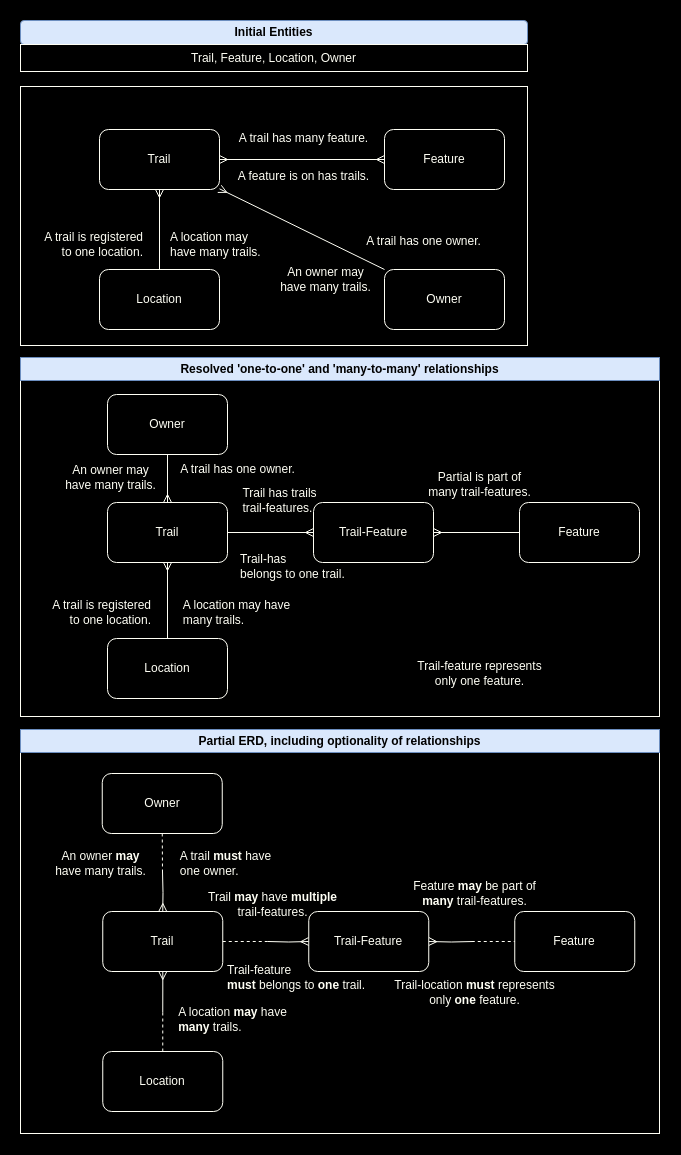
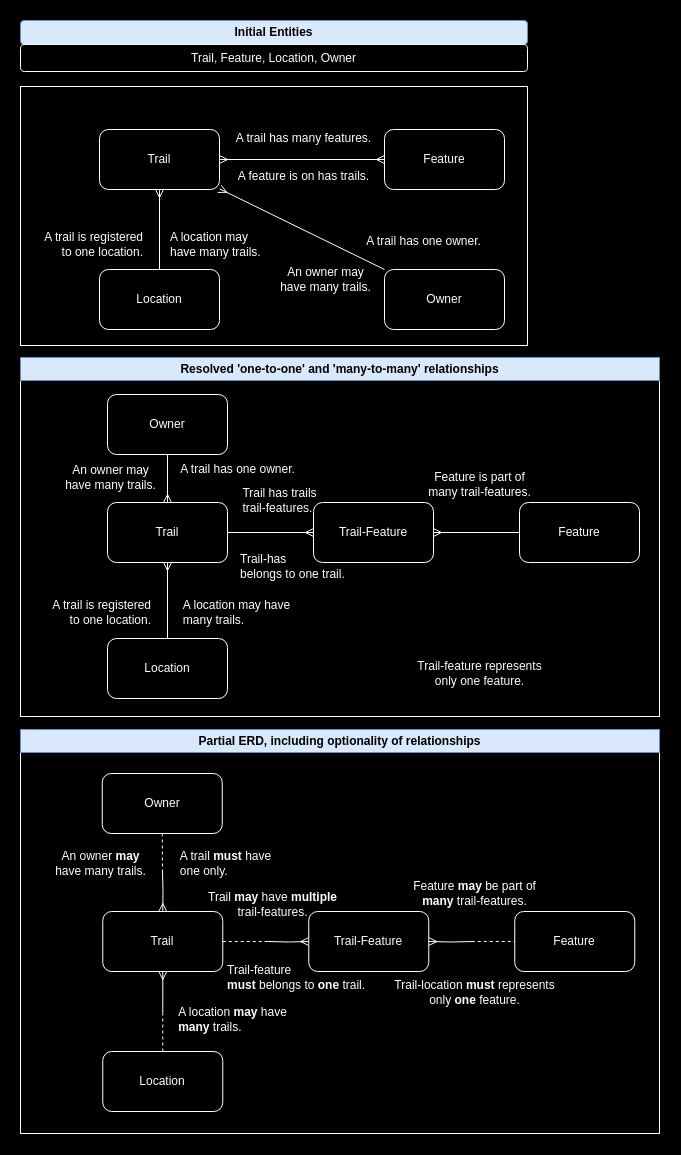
  <mxCell id="0" />
  <mxCell id="1" parent="0" />
  <mxCell id="2" value="" style="rounded=0;whiteSpace=wrap;html=1;fillColor=none;strokeColor=#FFFFF5;" parent="1" vertex="1"><mxGeometry x="20" y="86" width="507" height="259" as="geometry" /></mxCell>
  <mxCell id="3" value="" style="rounded=0;whiteSpace=wrap;html=1;fillColor=none;strokeColor=#FFFFF5;" parent="1" vertex="1"><mxGeometry x="20" y="357" width="639" height="359" as="geometry" /></mxCell>
  <mxCell id="4" style="edgeStyle=orthogonalEdgeStyle;rounded=0;orthogonalLoop=1;jettySize=auto;html=1;entryX=0.5;entryY=0;entryDx=0;entryDy=0;startArrow=ERmany;startFill=0;endArrow=none;endFill=0;strokeColor=#FFFFF5;" parent="1" source="7" target="9" edge="1"><mxGeometry relative="1" as="geometry" /></mxCell>
  <mxCell id="5" style="edgeStyle=orthogonalEdgeStyle;rounded=0;orthogonalLoop=1;jettySize=auto;html=1;entryX=0;entryY=0.5;entryDx=0;entryDy=0;endArrow=ERmany;endFill=0;startArrow=ERmany;startFill=0;strokeColor=#FFFFF5;" parent="1" source="7" target="8" edge="1"><mxGeometry relative="1" as="geometry" /></mxCell>
  <mxCell id="6" style="rounded=0;orthogonalLoop=1;jettySize=auto;html=1;entryX=0;entryY=0;entryDx=0;entryDy=0;strokeColor=#FFFFF5;endArrow=none;endFill=0;startArrow=ERmany;startFill=0;" parent="1" source="7" target="47" edge="1"><mxGeometry relative="1" as="geometry" /></mxCell>
  <mxCell id="7" value="Trail" style="rounded=1;whiteSpace=wrap;html=1;strokeColor=#FFFFF5;fillColor=#000000;fontColor=#FFFFF5;" parent="1" vertex="1"><mxGeometry x="99" y="129" width="120" height="60" as="geometry" /></mxCell>
  <mxCell id="8" value="&lt;div&gt;Feature&lt;/div&gt;" style="rounded=1;whiteSpace=wrap;html=1;strokeColor=#FFFFF5;fillColor=#000000;fontColor=#FFFFF5;" parent="1" vertex="1"><mxGeometry x="384" y="129" width="120" height="60" as="geometry" /></mxCell>
  <mxCell id="9" value="Location" style="rounded=1;whiteSpace=wrap;html=1;strokeColor=#FFFFF5;fillColor=#000000;fontColor=#FFFFF5;" parent="1" vertex="1"><mxGeometry x="99" y="269" width="120" height="60" as="geometry" /></mxCell>
- <mxCell id="10" value="&lt;font color=&quot;#fffff5&quot;&gt;A trail has many feature.&lt;/font&gt;" style="text;html=1;align=center;verticalAlign=middle;resizable=0;points=[];autosize=1;strokeColor=none;fillColor=none;" parent="1" vertex="1"><mxGeometry x="225" y="125" width="156" height="26" as="geometry" /></mxCell>
+ <mxCell id="10" value="&lt;font color=&quot;#fffff5&quot;&gt;A trail has many features.&lt;/font&gt;" style="text;html=1;align=center;verticalAlign=middle;resizable=0;points=[];autosize=1;strokeColor=none;fillColor=none;" parent="1" vertex="1"><mxGeometry x="225" y="125" width="156" height="26" as="geometry" /></mxCell>
  <mxCell id="11" value="&lt;font color=&quot;#fffff5&quot;&gt;A feature is on has trails.&lt;br&gt;&lt;/font&gt;" style="text;html=1;align=center;verticalAlign=middle;resizable=0;points=[];autosize=1;strokeColor=none;fillColor=none;" parent="1" vertex="1"><mxGeometry x="222" y="163" width="162" height="26" as="geometry" /></mxCell>
  <mxCell id="12" value="&lt;font color=&quot;#fffff5&quot;&gt;A trail is registered&lt;br&gt;to one &lt;/font&gt;&lt;font color=&quot;#fffff5&quot;&gt;location.&lt;/font&gt;" style="text;html=1;align=right;verticalAlign=middle;resizable=0;points=[];autosize=1;strokeColor=none;fillColor=none;" parent="1" vertex="1"><mxGeometry x="24" y="223" width="120" height="41" as="geometry" /></mxCell>
  <mxCell id="13" value="&lt;font color=&quot;#fffff5&quot;&gt;A location may&lt;br&gt;have &lt;/font&gt;&lt;font color=&quot;#fffff5&quot;&gt;many trails.&lt;/font&gt;" style="text;html=1;align=left;verticalAlign=middle;resizable=0;points=[];autosize=1;strokeColor=none;fillColor=none;" parent="1" vertex="1"><mxGeometry x="168" y="223" width="110" height="41" as="geometry" /></mxCell>
  <mxCell id="14" value="&lt;b&gt;Initial Entities&lt;/b&gt;" style="whiteSpace=wrap;html=1;fillColor=#dae8fc;strokeColor=#6c8ebf;rounded=1;" parent="1" vertex="1"><mxGeometry x="20" y="20" width="507" height="24" as="geometry" /></mxCell>
- <mxCell id="15" value="&lt;font color=&quot;#fffff5&quot;&gt;Trail, Feature, Location, Owner&lt;br&gt;&lt;/font&gt;" style="rounded=0;whiteSpace=wrap;html=1;fillColor=none;strokeColor=#FFFFF5;" parent="1" vertex="1"><mxGeometry x="20" y="44" width="507" height="27" as="geometry" /></mxCell>
+ <mxCell id="15" value="&lt;font color=&quot;#fffff5&quot;&gt;Trail, Feature, Location, Owner&lt;br&gt;&lt;/font&gt;" style="whiteSpace=wrap;html=1;fillColor=none;strokeColor=#FFFFF5;rounded=1;" parent="1" vertex="1"><mxGeometry x="20" y="44" width="507" height="27" as="geometry" /></mxCell>
  <mxCell id="16" style="edgeStyle=orthogonalEdgeStyle;rounded=0;orthogonalLoop=1;jettySize=auto;html=1;entryX=0.5;entryY=0;entryDx=0;entryDy=0;startArrow=ERmany;startFill=0;endArrow=none;endFill=0;strokeColor=#FFFFF5;" parent="1" source="18" target="21" edge="1"><mxGeometry relative="1" as="geometry" /></mxCell>
  <mxCell id="17" style="edgeStyle=orthogonalEdgeStyle;rounded=0;orthogonalLoop=1;jettySize=auto;html=1;entryX=0;entryY=0.5;entryDx=0;entryDy=0;strokeColor=#FFFFF5;endArrow=ERmany;endFill=0;" parent="1" source="18" target="27" edge="1"><mxGeometry relative="1" as="geometry" /></mxCell>
  <mxCell id="18" value="Trail" style="rounded=1;whiteSpace=wrap;html=1;strokeColor=#FFFFF5;fillColor=#000000;fontColor=#FFFFF5;" parent="1" vertex="1"><mxGeometry x="107" y="502" width="120" height="60" as="geometry" /></mxCell>
  <mxCell id="19" style="edgeStyle=orthogonalEdgeStyle;rounded=0;orthogonalLoop=1;jettySize=auto;html=1;entryX=1;entryY=0.5;entryDx=0;entryDy=0;strokeColor=#FFFFF5;endArrow=ERmany;endFill=0;" parent="1" source="20" target="27" edge="1"><mxGeometry relative="1" as="geometry" /></mxCell>
  <mxCell id="20" value="&lt;div&gt;Feature&lt;/div&gt;" style="rounded=1;whiteSpace=wrap;html=1;strokeColor=#FFFFF5;fillColor=#000000;fontColor=#FFFFF5;" parent="1" vertex="1"><mxGeometry x="519" y="502" width="120" height="60" as="geometry" /></mxCell>
  <mxCell id="21" value="Location" style="rounded=1;whiteSpace=wrap;html=1;strokeColor=#FFFFF5;fillColor=#000000;fontColor=#FFFFF5;" parent="1" vertex="1"><mxGeometry x="107" y="638" width="120" height="60" as="geometry" /></mxCell>
  <mxCell id="22" value="&lt;font color=&quot;#fffff5&quot;&gt;Trail has trails&lt;br&gt;&lt;/font&gt;&lt;div align=&quot;left&quot;&gt;&lt;font color=&quot;#fffff5&quot;&gt;trail-features.&lt;/font&gt;&lt;br&gt;&lt;/div&gt;" style="text;html=1;align=center;verticalAlign=middle;resizable=0;points=[];autosize=1;strokeColor=none;fillColor=none;" parent="1" vertex="1"><mxGeometry x="222" y="479" width="113" height="41" as="geometry" /></mxCell>
- <mxCell id="23" value="&lt;font color=&quot;#fffff5&quot;&gt;Partial is part of&lt;br&gt;many trail-features.&lt;/font&gt;" style="text;html=1;align=center;verticalAlign=middle;resizable=0;points=[];autosize=1;strokeColor=none;fillColor=none;" parent="1" vertex="1"><mxGeometry x="417" y="463" width="123" height="41" as="geometry" /></mxCell>
+ <mxCell id="23" value="&lt;font color=&quot;#fffff5&quot;&gt;Feature is part of&lt;br&gt;many trail-features.&lt;/font&gt;" style="text;html=1;align=center;verticalAlign=middle;resizable=0;points=[];autosize=1;strokeColor=none;fillColor=none;" parent="1" vertex="1"><mxGeometry x="417" y="463" width="123" height="41" as="geometry" /></mxCell>
  <mxCell id="24" value="&lt;font color=&quot;#fffff5&quot;&gt;A trail is registered&lt;br&gt;to one &lt;/font&gt;&lt;font color=&quot;#fffff5&quot;&gt;location.&lt;/font&gt;" style="text;html=1;align=right;verticalAlign=middle;resizable=0;points=[];autosize=1;strokeColor=none;fillColor=none;" parent="1" vertex="1"><mxGeometry x="32" y="591" width="120" height="41" as="geometry" /></mxCell>
  <mxCell id="25" value="&lt;font color=&quot;#fffff5&quot;&gt;A location may have&lt;br&gt;&lt;/font&gt;&lt;div align=&quot;left&quot;&gt;&lt;font color=&quot;#fffff5&quot;&gt;many trails.&lt;/font&gt;&lt;br&gt;&lt;/div&gt;" style="text;html=1;align=center;verticalAlign=middle;resizable=0;points=[];autosize=1;strokeColor=none;fillColor=none;" parent="1" vertex="1"><mxGeometry x="173" y="591" width="126" height="41" as="geometry" /></mxCell>
  <mxCell id="26" value="&lt;b&gt;Resolved 'one-to-one' and 'many-to-many' relationships&lt;br&gt;&lt;/b&gt;" style="rounded=0;whiteSpace=wrap;html=1;fillColor=#dae8fc;strokeColor=#6c8ebf;" parent="1" vertex="1"><mxGeometry x="20" y="357" width="639" height="23" as="geometry" /></mxCell>
  <mxCell id="27" value="Trail-Feature" style="rounded=1;whiteSpace=wrap;html=1;strokeColor=#FFFFF5;fillColor=#000000;fontColor=#FFFFF5;" parent="1" vertex="1"><mxGeometry x="313" y="502" width="120" height="60" as="geometry" /></mxCell>
  <mxCell id="28" value="&lt;div align=&quot;left&quot;&gt;&lt;font color=&quot;#fffff5&quot;&gt;Trail-has&lt;/font&gt;&lt;br&gt;&lt;/div&gt;&lt;div align=&quot;left&quot;&gt;&lt;font color=&quot;#fffff5&quot;&gt;belongs to one trail.&lt;/font&gt;&lt;br&gt;&lt;/div&gt;" style="text;html=1;align=left;verticalAlign=middle;resizable=0;points=[];autosize=1;strokeColor=none;fillColor=none;" parent="1" vertex="1"><mxGeometry x="238" y="545" width="126" height="41" as="geometry" /></mxCell>
  <mxCell id="29" value="&lt;font color=&quot;#fffff5&quot;&gt;Trail-feature represents&lt;br&gt;only one feature.&lt;/font&gt;" style="text;html=1;align=center;verticalAlign=middle;resizable=0;points=[];autosize=1;strokeColor=none;fillColor=none;" parent="1" vertex="1"><mxGeometry x="405" y="652" width="147" height="41" as="geometry" /></mxCell>
  <mxCell id="30" value="" style="rounded=0;whiteSpace=wrap;html=1;fillColor=none;strokeColor=#FFFFF5;" parent="1" vertex="1"><mxGeometry x="20" y="729" width="639" height="404" as="geometry" /></mxCell>
  <mxCell id="31" style="edgeStyle=orthogonalEdgeStyle;rounded=0;orthogonalLoop=1;jettySize=auto;html=1;startArrow=ERmany;startFill=0;endArrow=none;endFill=0;strokeColor=#FFFFF5;" parent="1" source="33" edge="1"><mxGeometry relative="1" as="geometry"><mxPoint x="162.25" y="1012" as="targetPoint" /></mxGeometry></mxCell>
  <mxCell id="32" style="edgeStyle=orthogonalEdgeStyle;rounded=0;orthogonalLoop=1;jettySize=auto;html=1;entryX=0;entryY=0.5;entryDx=0;entryDy=0;endArrow=ERmany;endFill=0;strokeColor=#FFFFF5;" parent="1" target="41" edge="1"><mxGeometry relative="1" as="geometry"><mxPoint x="267.25" y="941" as="sourcePoint" /></mxGeometry></mxCell>
  <mxCell id="33" value="Trail" style="rounded=1;whiteSpace=wrap;html=1;strokeColor=#FFFFF5;fillColor=#000000;fontColor=#FFFFF5;" parent="1" vertex="1"><mxGeometry x="102.25" y="911" width="120" height="60" as="geometry" /></mxCell>
  <mxCell id="34" style="edgeStyle=orthogonalEdgeStyle;rounded=0;orthogonalLoop=1;jettySize=auto;html=1;entryX=1;entryY=0.5;entryDx=0;entryDy=0;strokeColor=#FFFFF5;endArrow=ERmany;endFill=0;" parent="1" target="41" edge="1"><mxGeometry relative="1" as="geometry"><mxPoint x="473.25" y="941" as="sourcePoint" /></mxGeometry></mxCell>
  <mxCell id="35" value="&lt;div&gt;Feature&lt;/div&gt;" style="rounded=1;whiteSpace=wrap;html=1;strokeColor=#FFFFF5;fillColor=#000000;fontColor=#FFFFF5;" parent="1" vertex="1"><mxGeometry x="514.25" y="911" width="120" height="60" as="geometry" /></mxCell>
  <mxCell id="36" value="Location" style="rounded=1;whiteSpace=wrap;html=1;strokeColor=#FFFFF5;fillColor=#000000;fontColor=#FFFFF5;" parent="1" vertex="1"><mxGeometry x="102.25" y="1051" width="120" height="60" as="geometry" /></mxCell>
  <mxCell id="37" value="&lt;font color=&quot;#fffff5&quot;&gt;Trail &lt;b&gt;may &lt;/b&gt;have &lt;b&gt;multiple&lt;br&gt;&lt;/b&gt;&lt;/font&gt;&lt;div&gt;&lt;font color=&quot;#fffff5&quot;&gt;trail-features.&lt;/font&gt;&lt;br&gt;&lt;/div&gt;" style="text;html=1;align=center;verticalAlign=middle;resizable=0;points=[];autosize=1;strokeColor=none;fillColor=none;" parent="1" vertex="1"><mxGeometry x="199.25" y="883" width="146" height="41" as="geometry" /></mxCell>
  <mxCell id="38" value="&lt;font color=&quot;#fffff5&quot;&gt;Feature &lt;b&gt;may &lt;/b&gt;be part of&lt;br&gt;&lt;b&gt;many &lt;/b&gt;trail-features.&lt;/font&gt;" style="text;html=1;align=center;verticalAlign=middle;resizable=0;points=[];autosize=1;strokeColor=none;fillColor=none;" parent="1" vertex="1"><mxGeometry x="403.25" y="872" width="141" height="41" as="geometry" /></mxCell>
  <mxCell id="39" value="&lt;font color=&quot;#fffff5&quot;&gt;A location &lt;b&gt;may &lt;/b&gt;have&lt;br&gt;&lt;/font&gt;&lt;div align=&quot;left&quot;&gt;&lt;font color=&quot;#fffff5&quot;&gt;&lt;b&gt;many &lt;/b&gt;trails.&lt;/font&gt;&lt;br&gt;&lt;/div&gt;" style="text;html=1;align=center;verticalAlign=middle;resizable=0;points=[];autosize=1;strokeColor=none;fillColor=none;" parent="1" vertex="1"><mxGeometry x="168.25" y="998" width="127" height="41" as="geometry" /></mxCell>
  <mxCell id="40" value="&lt;b&gt;Partial ERD, including optionality of relationships&lt;br&gt;&lt;/b&gt;" style="rounded=0;whiteSpace=wrap;html=1;fillColor=#dae8fc;strokeColor=#6c8ebf;" parent="1" vertex="1"><mxGeometry x="20" y="729" width="639" height="23" as="geometry" /></mxCell>
  <mxCell id="41" value="Trail-Feature" style="rounded=1;whiteSpace=wrap;html=1;strokeColor=#FFFFF5;fillColor=#000000;fontColor=#FFFFF5;" parent="1" vertex="1"><mxGeometry x="308.25" y="911" width="120" height="60" as="geometry" /></mxCell>
  <mxCell id="42" value="&lt;div align=&quot;left&quot;&gt;&lt;font color=&quot;#fffff5&quot;&gt;Trail-feature&lt;/font&gt;&lt;br&gt;&lt;/div&gt;&lt;div align=&quot;left&quot;&gt;&lt;font color=&quot;#fffff5&quot;&gt;&lt;b&gt;must &lt;/b&gt;belongs to &lt;b&gt;one &lt;/b&gt;trail.&lt;/font&gt;&lt;br&gt;&lt;/div&gt;" style="text;html=1;align=left;verticalAlign=middle;resizable=0;points=[];autosize=1;strokeColor=none;fillColor=none;" parent="1" vertex="1"><mxGeometry x="225.25" y="956" width="158" height="41" as="geometry" /></mxCell>
  <mxCell id="43" value="&lt;font color=&quot;#fffff5&quot;&gt;Trail-location &lt;b&gt;must &lt;/b&gt;represents&lt;br&gt;only &lt;b&gt;one &lt;/b&gt;feature.&lt;/font&gt;" style="text;html=1;align=center;verticalAlign=middle;resizable=0;points=[];autosize=1;strokeColor=none;fillColor=none;" parent="1" vertex="1"><mxGeometry x="384.25" y="971" width="179" height="41" as="geometry" /></mxCell>
  <mxCell id="44" value="" style="endArrow=none;dashed=1;html=1;rounded=0;strokeColor=#FFFFF5;entryX=1;entryY=0.5;entryDx=0;entryDy=0;" parent="1" target="33" edge="1"><mxGeometry width="50" height="50" relative="1" as="geometry"><mxPoint x="267.25" y="941" as="sourcePoint" /><mxPoint x="328.25" y="929" as="targetPoint" /></mxGeometry></mxCell>
  <mxCell id="45" value="" style="endArrow=none;dashed=1;html=1;rounded=0;strokeColor=#FFFFF5;entryX=0;entryY=0.5;entryDx=0;entryDy=0;" parent="1" target="35" edge="1"><mxGeometry width="50" height="50" relative="1" as="geometry"><mxPoint x="471.25" y="941" as="sourcePoint" /><mxPoint x="348.25" y="875" as="targetPoint" /></mxGeometry></mxCell>
  <mxCell id="46" value="" style="endArrow=none;dashed=1;html=1;rounded=0;strokeColor=#FFFFF5;exitX=0.5;exitY=0;exitDx=0;exitDy=0;" parent="1" source="36" edge="1"><mxGeometry width="50" height="50" relative="1" as="geometry"><mxPoint x="217.25" y="1011" as="sourcePoint" /><mxPoint x="162.25" y="1012" as="targetPoint" /></mxGeometry></mxCell>
  <mxCell id="47" value="Owner" style="rounded=1;whiteSpace=wrap;html=1;strokeColor=#FFFFF5;fillColor=#000000;fontColor=#FFFFF5;" parent="1" vertex="1"><mxGeometry x="384" y="269" width="120" height="60" as="geometry" /></mxCell>
  <mxCell id="48" value="&lt;font color=&quot;#fffff5&quot;&gt;A trail has one owner.&lt;br&gt;&lt;/font&gt;" style="text;html=1;align=center;verticalAlign=middle;resizable=0;points=[];autosize=1;strokeColor=none;fillColor=none;" parent="1" vertex="1"><mxGeometry x="354" y="228" width="138" height="26" as="geometry" /></mxCell>
  <mxCell id="49" value="&lt;font color=&quot;#fffff5&quot;&gt;An owner may&lt;br&gt;&lt;/font&gt;&lt;div align=&quot;right&quot;&gt;&lt;font color=&quot;#fffff5&quot;&gt;have many trails.&lt;/font&gt;&lt;br&gt;&lt;/div&gt;" style="text;html=1;align=center;verticalAlign=middle;resizable=0;points=[];autosize=1;strokeColor=none;fillColor=none;" parent="1" vertex="1"><mxGeometry x="270" y="258" width="110" height="41" as="geometry" /></mxCell>
  <mxCell id="50" style="edgeStyle=orthogonalEdgeStyle;rounded=0;orthogonalLoop=1;jettySize=auto;html=1;entryX=0.5;entryY=0;entryDx=0;entryDy=0;strokeColor=#FFFFF5;endArrow=ERmany;endFill=0;" parent="1" source="51" target="18" edge="1"><mxGeometry relative="1" as="geometry" /></mxCell>
  <mxCell id="51" value="Owner" style="rounded=1;whiteSpace=wrap;html=1;strokeColor=#FFFFF5;fillColor=#000000;fontColor=#FFFFF5;" parent="1" vertex="1"><mxGeometry x="107" y="394" width="120" height="60" as="geometry" /></mxCell>
  <mxCell id="52" value="&lt;font color=&quot;#fffff5&quot;&gt;An owner may&lt;br&gt;&lt;/font&gt;&lt;div align=&quot;right&quot;&gt;&lt;font color=&quot;#fffff5&quot;&gt;have many trails.&lt;/font&gt;&lt;br&gt;&lt;/div&gt;" style="text;html=1;align=center;verticalAlign=middle;resizable=0;points=[];autosize=1;strokeColor=none;fillColor=none;" parent="1" vertex="1"><mxGeometry x="55" y="456" width="110" height="41" as="geometry" /></mxCell>
  <mxCell id="53" value="&lt;font color=&quot;#fffff5&quot;&gt;A trail has one owner.&lt;br&gt;&lt;/font&gt;" style="text;html=1;align=center;verticalAlign=middle;resizable=0;points=[];autosize=1;strokeColor=none;fillColor=none;" parent="1" vertex="1"><mxGeometry x="168" y="456" width="138" height="26" as="geometry" /></mxCell>
  <mxCell id="54" style="edgeStyle=orthogonalEdgeStyle;rounded=0;orthogonalLoop=1;jettySize=auto;html=1;entryX=0.5;entryY=0;entryDx=0;entryDy=0;strokeColor=#FFFFF5;endArrow=ERmany;endFill=0;" parent="1" target="33" edge="1"><mxGeometry relative="1" as="geometry"><mxPoint x="162" y="871" as="sourcePoint" /></mxGeometry></mxCell>
  <mxCell id="55" value="Owner" style="rounded=1;whiteSpace=wrap;html=1;strokeColor=#FFFFF5;fillColor=#000000;fontColor=#FFFFF5;" parent="1" vertex="1"><mxGeometry x="101.75" y="773" width="120" height="60" as="geometry" /></mxCell>
  <mxCell id="56" value="&lt;font color=&quot;#fffff5&quot;&gt;An owner &lt;b&gt;may&lt;br&gt;&lt;/b&gt;&lt;/font&gt;&lt;div align=&quot;right&quot;&gt;&lt;font color=&quot;#fffff5&quot;&gt;have many trails.&lt;/font&gt;&lt;br&gt;&lt;/div&gt;" style="text;html=1;align=center;verticalAlign=middle;resizable=0;points=[];autosize=1;strokeColor=none;fillColor=none;" parent="1" vertex="1"><mxGeometry x="44.75" y="842" width="110" height="41" as="geometry" /></mxCell>
- <mxCell id="57" value="&lt;font color=&quot;#fffff5&quot;&gt;A trail &lt;b&gt;must &lt;/b&gt;have&lt;br&gt;&lt;/font&gt;&lt;div align=&quot;left&quot;&gt;&lt;font color=&quot;#fffff5&quot;&gt;one owner.&lt;/font&gt;&lt;br&gt;&lt;/div&gt;" style="text;html=1;align=center;verticalAlign=middle;resizable=0;points=[];autosize=1;strokeColor=none;fillColor=none;" parent="1" vertex="1"><mxGeometry x="167.75" y="842" width="115" height="41" as="geometry" /></mxCell>
+ <mxCell id="57" value="&lt;font color=&quot;#fffff5&quot;&gt;A trail &lt;b&gt;must &lt;/b&gt;have&lt;br&gt;&lt;/font&gt;&lt;div align=&quot;left&quot;&gt;&lt;font color=&quot;#fffff5&quot;&gt;one only.&lt;/font&gt;&lt;br&gt;&lt;/div&gt;" style="text;html=1;align=center;verticalAlign=middle;resizable=0;points=[];autosize=1;strokeColor=none;fillColor=none;" parent="1" vertex="1"><mxGeometry x="167.75" y="842" width="115" height="41" as="geometry" /></mxCell>
  <mxCell id="58" value="" style="endArrow=none;dashed=1;html=1;rounded=0;strokeColor=#FFFFF5;exitX=0.5;exitY=1;exitDx=0;exitDy=0;" parent="1" source="55" edge="1"><mxGeometry width="50" height="50" relative="1" as="geometry"><mxPoint x="206.25" y="872" as="sourcePoint" /><mxPoint x="162" y="872" as="targetPoint" /></mxGeometry></mxCell>
